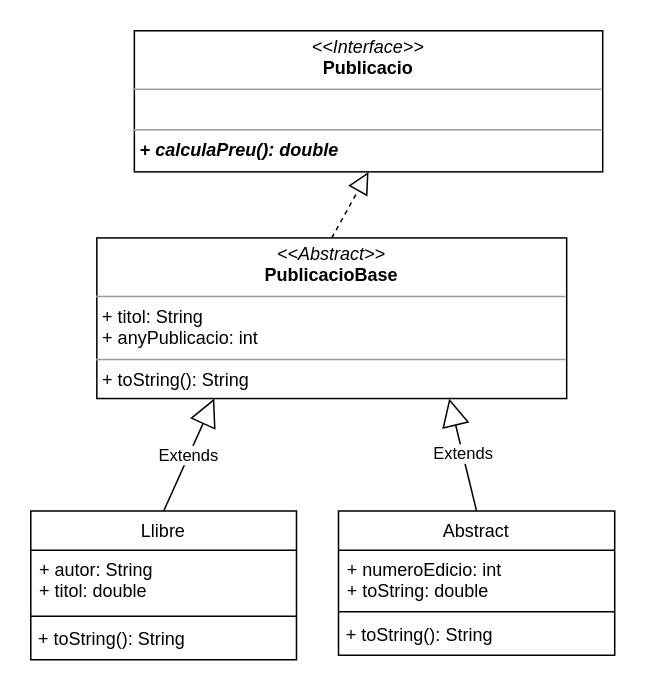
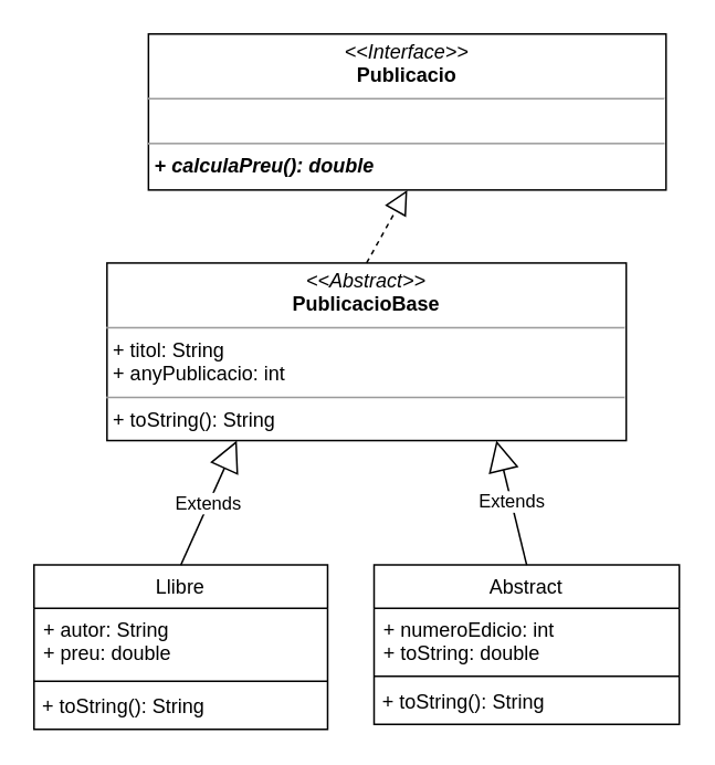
  <mxCell id="0" />
  <mxCell id="1" parent="0" />
  <mxCell id="2" value="&lt;p style=&quot;margin:0px;margin-top:4px;text-align:center;&quot;&gt;&lt;i&gt;&amp;lt;&amp;lt;Abstract&amp;gt;&amp;gt;&lt;/i&gt;&lt;br&gt;&lt;b&gt;PublicacioBase&lt;/b&gt;&lt;/p&gt;&lt;hr size=&quot;1&quot;&gt;&lt;p style=&quot;margin:0px;margin-left:4px;&quot;&gt;+ titol: String&lt;br&gt;+ anyPublicacio: int&lt;br&gt;&lt;/p&gt;&lt;hr size=&quot;1&quot;&gt;&lt;p style=&quot;margin:0px;margin-left:4px;&quot;&gt;+ toString(): String&lt;/p&gt;" style="verticalAlign=top;align=left;overflow=fill;fontSize=12;fontFamily=Helvetica;html=1;whiteSpace=wrap;" parent="1" vertex="1"><mxGeometry x="64" y="158" width="313" height="107" as="geometry" /></mxCell>
  <mxCell id="3" value="&lt;p style=&quot;margin:0px;margin-top:4px;text-align:center;&quot;&gt;&lt;i&gt;&amp;lt;&amp;lt;Interface&amp;gt;&amp;gt;&lt;/i&gt;&lt;br&gt;&lt;b&gt;Publicacio&lt;/b&gt;&lt;/p&gt;&lt;hr size=&quot;1&quot;&gt;&lt;p style=&quot;margin:0px;margin-left:4px;&quot;&gt;&lt;br&gt;&lt;/p&gt;&lt;hr size=&quot;1&quot;&gt;&lt;p style=&quot;margin:0px;margin-left:4px;&quot;&gt;&lt;i style=&quot;border-color: var(--border-color);&quot;&gt;&lt;b style=&quot;border-color: var(--border-color);&quot;&gt;+ calculaPreu(): double&lt;/b&gt;&lt;/i&gt;&lt;/p&gt;" style="verticalAlign=top;align=left;overflow=fill;fontSize=12;fontFamily=Helvetica;html=1;whiteSpace=wrap;" parent="1" vertex="1"><mxGeometry x="89" y="20" width="312" height="94" as="geometry" /></mxCell>
  <mxCell id="4" value="Abstract" style="swimlane;fontStyle=0;align=center;verticalAlign=top;childLayout=stackLayout;horizontal=1;startSize=26;horizontalStack=0;resizeParent=1;resizeLast=0;collapsible=1;marginBottom=0;rounded=0;shadow=0;strokeWidth=1;" parent="1" vertex="1"><mxGeometry x="225" y="340" width="184" height="96" as="geometry"><mxRectangle x="130" y="380" width="160" height="26" as="alternateBounds" /></mxGeometry></mxCell>
  <mxCell id="5" value="+ numeroEdicio: int&#10;+ toString: double" style="text;align=left;verticalAlign=top;spacingLeft=4;spacingRight=4;overflow=hidden;rotatable=0;points=[[0,0.5],[1,0.5]];portConstraint=eastwest;" parent="4" vertex="1"><mxGeometry y="26" width="184" height="38" as="geometry" /></mxCell>
  <mxCell id="6" value="" style="line;html=1;strokeWidth=1;align=left;verticalAlign=middle;spacingTop=-1;spacingLeft=3;spacingRight=3;rotatable=0;labelPosition=right;points=[];portConstraint=eastwest;" parent="4" vertex="1"><mxGeometry y="64" width="184" height="6" as="geometry" /></mxCell>
  <mxCell id="7" value="&amp;nbsp;+ toString(): String" style="text;html=1;align=left;verticalAlign=middle;resizable=0;points=[];autosize=1;strokeColor=none;fillColor=none;" parent="4" vertex="1"><mxGeometry y="70" width="184" height="26" as="geometry" /></mxCell>
  <mxCell id="8" value="Llibre" style="swimlane;fontStyle=0;align=center;verticalAlign=top;childLayout=stackLayout;horizontal=1;startSize=26;horizontalStack=0;resizeParent=1;resizeLast=0;collapsible=1;marginBottom=0;rounded=0;shadow=0;strokeWidth=1;" parent="1" vertex="1"><mxGeometry x="20" y="340" width="177" height="99" as="geometry"><mxRectangle x="130" y="380" width="160" height="26" as="alternateBounds" /></mxGeometry></mxCell>
- <mxCell id="9" value="+ autor: String&#10;+ titol: double" style="text;align=left;verticalAlign=top;spacingLeft=4;spacingRight=4;overflow=hidden;rotatable=0;points=[[0,0.5],[1,0.5]];portConstraint=eastwest;" parent="8" vertex="1"><mxGeometry y="26" width="177" height="41" as="geometry" /></mxCell>
+ <mxCell id="9" value="+ autor: String&#10;+ preu: double" style="text;align=left;verticalAlign=top;spacingLeft=4;spacingRight=4;overflow=hidden;rotatable=0;points=[[0,0.5],[1,0.5]];portConstraint=eastwest;" parent="8" vertex="1"><mxGeometry y="26" width="177" height="41" as="geometry" /></mxCell>
  <mxCell id="10" value="" style="line;html=1;strokeWidth=1;align=left;verticalAlign=middle;spacingTop=-1;spacingLeft=3;spacingRight=3;rotatable=0;labelPosition=right;points=[];portConstraint=eastwest;" parent="8" vertex="1"><mxGeometry y="67" width="177" height="6" as="geometry" /></mxCell>
  <mxCell id="11" value="&amp;nbsp;+ toString(): String" style="text;html=1;align=left;verticalAlign=middle;resizable=0;points=[];autosize=1;strokeColor=none;fillColor=none;" parent="8" vertex="1"><mxGeometry y="73" width="177" height="26" as="geometry" /></mxCell>
  <mxCell id="12" value="" style="endArrow=block;dashed=1;endFill=0;endSize=12;html=1;rounded=0;exitX=0.5;exitY=0;exitDx=0;exitDy=0;entryX=0.5;entryY=1;entryDx=0;entryDy=0;" parent="1" source="2" target="3" edge="1"><mxGeometry width="160" relative="1" as="geometry"><mxPoint x="169" y="268" as="sourcePoint" /><mxPoint x="329" y="268" as="targetPoint" /></mxGeometry></mxCell>
  <mxCell id="13" value="Extends" style="endArrow=block;endSize=16;endFill=0;html=1;rounded=0;exitX=0.5;exitY=0;exitDx=0;exitDy=0;entryX=0.25;entryY=1;entryDx=0;entryDy=0;" parent="1" source="8" target="2" edge="1"><mxGeometry width="160" relative="1" as="geometry"><mxPoint x="169" y="268" as="sourcePoint" /><mxPoint x="329" y="268" as="targetPoint" /></mxGeometry></mxCell>
  <mxCell id="14" value="Extends" style="endArrow=block;endSize=16;endFill=0;html=1;rounded=0;exitX=0.5;exitY=0;exitDx=0;exitDy=0;entryX=0.75;entryY=1;entryDx=0;entryDy=0;" parent="1" source="4" target="2" edge="1"><mxGeometry width="160" relative="1" as="geometry"><mxPoint x="119" y="350" as="sourcePoint" /><mxPoint x="152" y="268" as="targetPoint" /></mxGeometry></mxCell>
